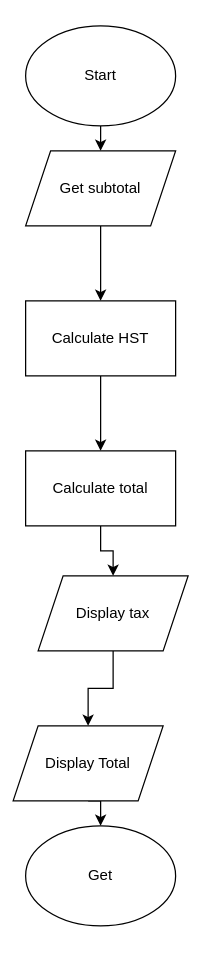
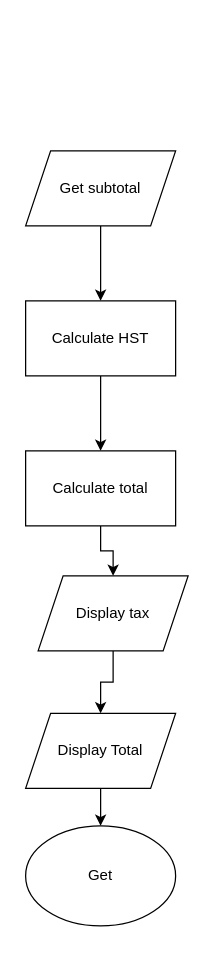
  <mxCell id="0" />
  <mxCell id="1" parent="0" />
- <mxCell id="2" style="edgeStyle=orthogonalEdgeStyle;rounded=0;orthogonalLoop=1;jettySize=auto;html=1;exitX=0.5;exitY=1;exitDx=0;exitDy=0;entryX=0.5;entryY=0;entryDx=0;entryDy=0;" edge="1" parent="1" source="3" target="5"><mxGeometry relative="1" as="geometry" /></mxCell>
- <mxCell id="3" value="Start" style="ellipse;whiteSpace=wrap;html=1;" vertex="1" parent="1"><mxGeometry x="20" y="20" width="120" height="80" as="geometry" /></mxCell>
  <mxCell id="4" style="edgeStyle=orthogonalEdgeStyle;rounded=0;orthogonalLoop=1;jettySize=auto;html=1;exitX=0.5;exitY=1;exitDx=0;exitDy=0;entryX=0.5;entryY=0;entryDx=0;entryDy=0;" edge="1" parent="1" source="5" target="7"><mxGeometry relative="1" as="geometry" /></mxCell>
  <mxCell id="5" value="Get subtotal" style="shape=parallelogram;perimeter=parallelogramPerimeter;whiteSpace=wrap;html=1;fixedSize=1;" vertex="1" parent="1"><mxGeometry x="20" y="120" width="120" height="60" as="geometry" /></mxCell>
  <mxCell id="6" style="edgeStyle=orthogonalEdgeStyle;rounded=0;orthogonalLoop=1;jettySize=auto;html=1;exitX=0.5;exitY=1;exitDx=0;exitDy=0;entryX=0.5;entryY=0;entryDx=0;entryDy=0;" edge="1" parent="1" source="7" target="9"><mxGeometry relative="1" as="geometry" /></mxCell>
  <mxCell id="7" value="Calculate HST" style="rounded=0;whiteSpace=wrap;html=1;" vertex="1" parent="1"><mxGeometry x="20" y="240" width="120" height="60" as="geometry" /></mxCell>
  <mxCell id="8" style="edgeStyle=orthogonalEdgeStyle;rounded=0;orthogonalLoop=1;jettySize=auto;html=1;exitX=0.5;exitY=1;exitDx=0;exitDy=0;entryX=0.5;entryY=0;entryDx=0;entryDy=0;" edge="1" parent="1" source="9" target="11"><mxGeometry relative="1" as="geometry" /></mxCell>
  <mxCell id="9" value="Calculate total" style="rounded=0;whiteSpace=wrap;html=1;" vertex="1" parent="1"><mxGeometry x="20" y="360" width="120" height="60" as="geometry" /></mxCell>
  <mxCell id="10" style="edgeStyle=orthogonalEdgeStyle;rounded=0;orthogonalLoop=1;jettySize=auto;html=1;exitX=0.5;exitY=1;exitDx=0;exitDy=0;entryX=0.5;entryY=0;entryDx=0;entryDy=0;" edge="1" parent="1" source="11" target="13"><mxGeometry relative="1" as="geometry" /></mxCell>
  <mxCell id="11" value="Display tax" style="shape=parallelogram;perimeter=parallelogramPerimeter;whiteSpace=wrap;html=1;fixedSize=1;" vertex="1" parent="1"><mxGeometry x="30" y="460" width="120" height="60" as="geometry" /></mxCell>
  <mxCell id="12" style="edgeStyle=orthogonalEdgeStyle;rounded=0;orthogonalLoop=1;jettySize=auto;html=1;exitX=0.5;exitY=1;exitDx=0;exitDy=0;entryX=0.5;entryY=0;entryDx=0;entryDy=0;" edge="1" parent="1" source="13" target="14"><mxGeometry relative="1" as="geometry" /></mxCell>
- <mxCell id="13" value="Display Total" style="shape=parallelogram;perimeter=parallelogramPerimeter;whiteSpace=wrap;html=1;fixedSize=1;" vertex="1" parent="1"><mxGeometry x="10" y="580" width="120" height="60" as="geometry" /></mxCell>
+ <mxCell id="13" value="Display Total" style="shape=parallelogram;perimeter=parallelogramPerimeter;whiteSpace=wrap;html=1;fixedSize=1;" vertex="1" parent="1"><mxGeometry x="20" y="570" width="120" height="60" as="geometry" /></mxCell>
  <mxCell id="14" value="Get" style="ellipse;whiteSpace=wrap;html=1;" vertex="1" parent="1"><mxGeometry x="20" y="660" width="120" height="80" as="geometry" /></mxCell>
